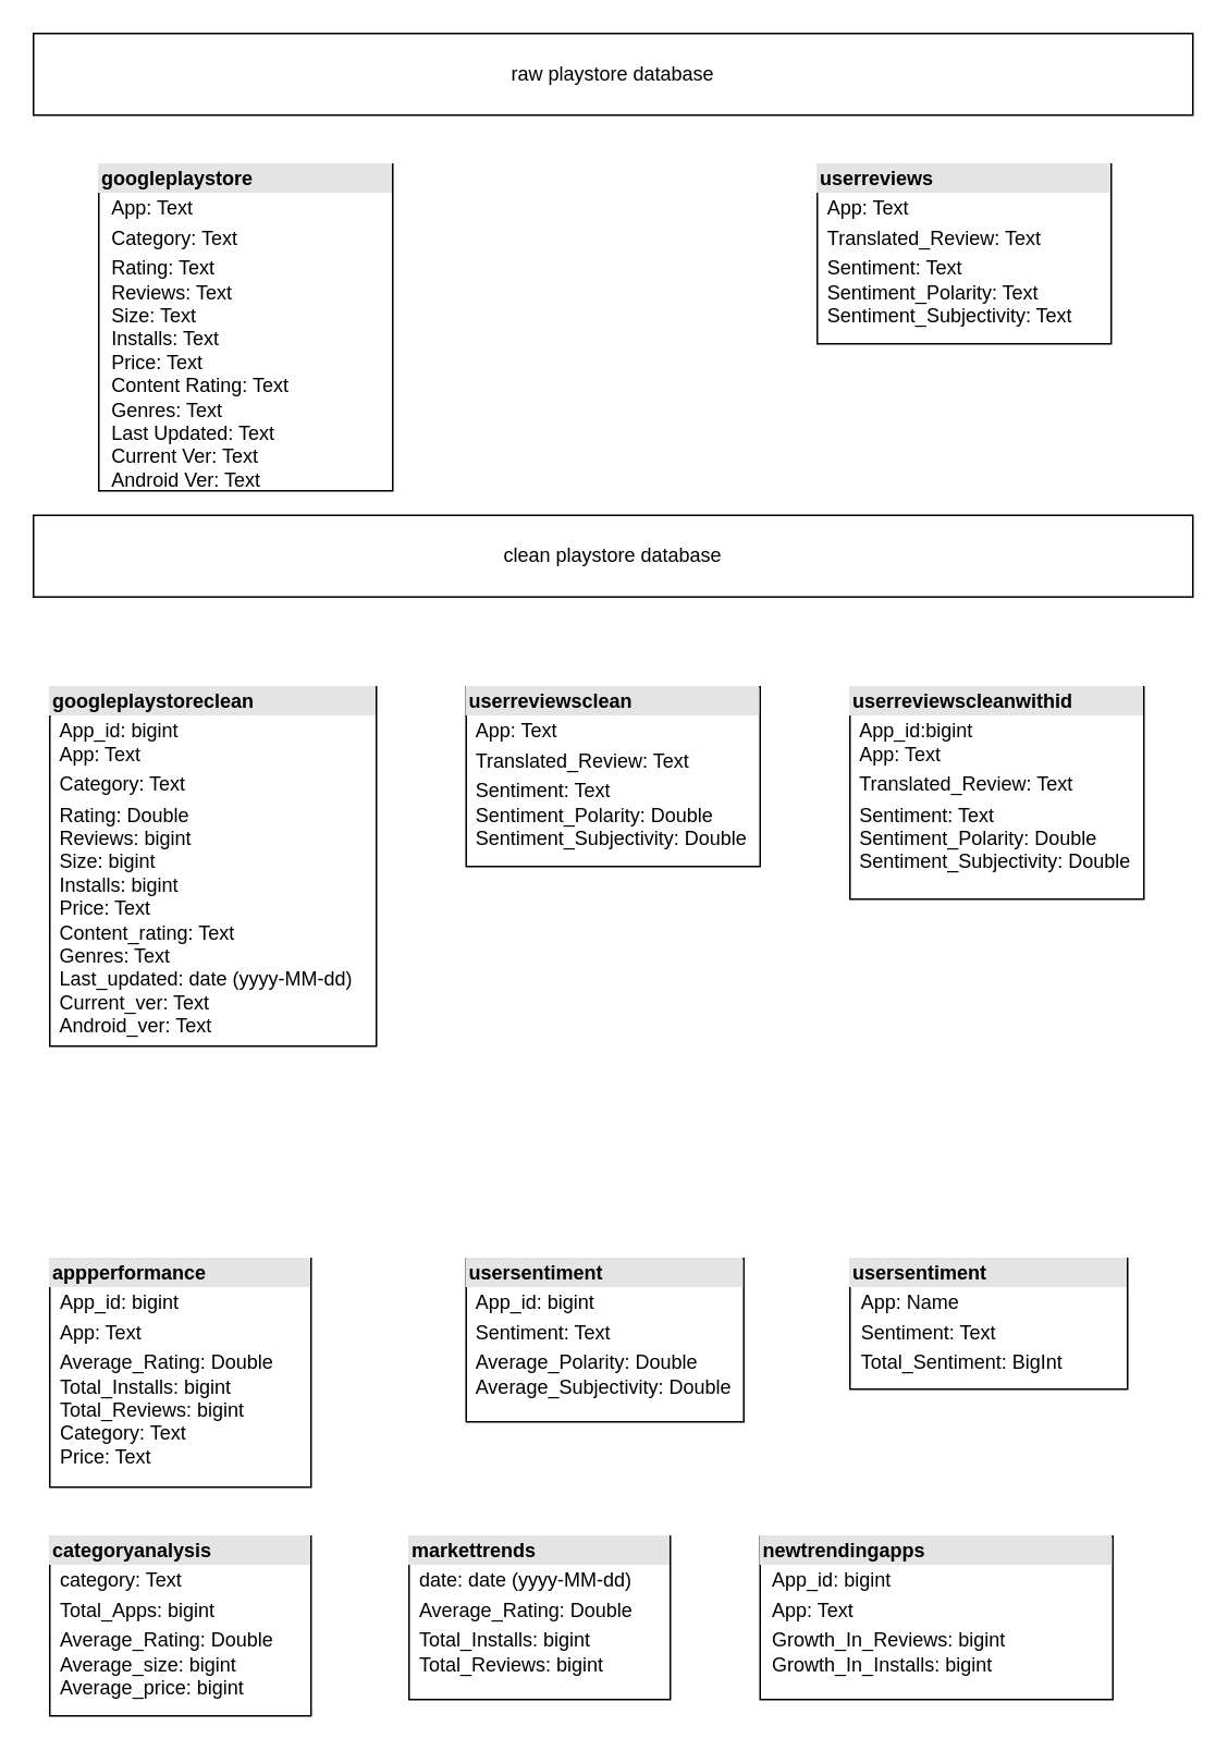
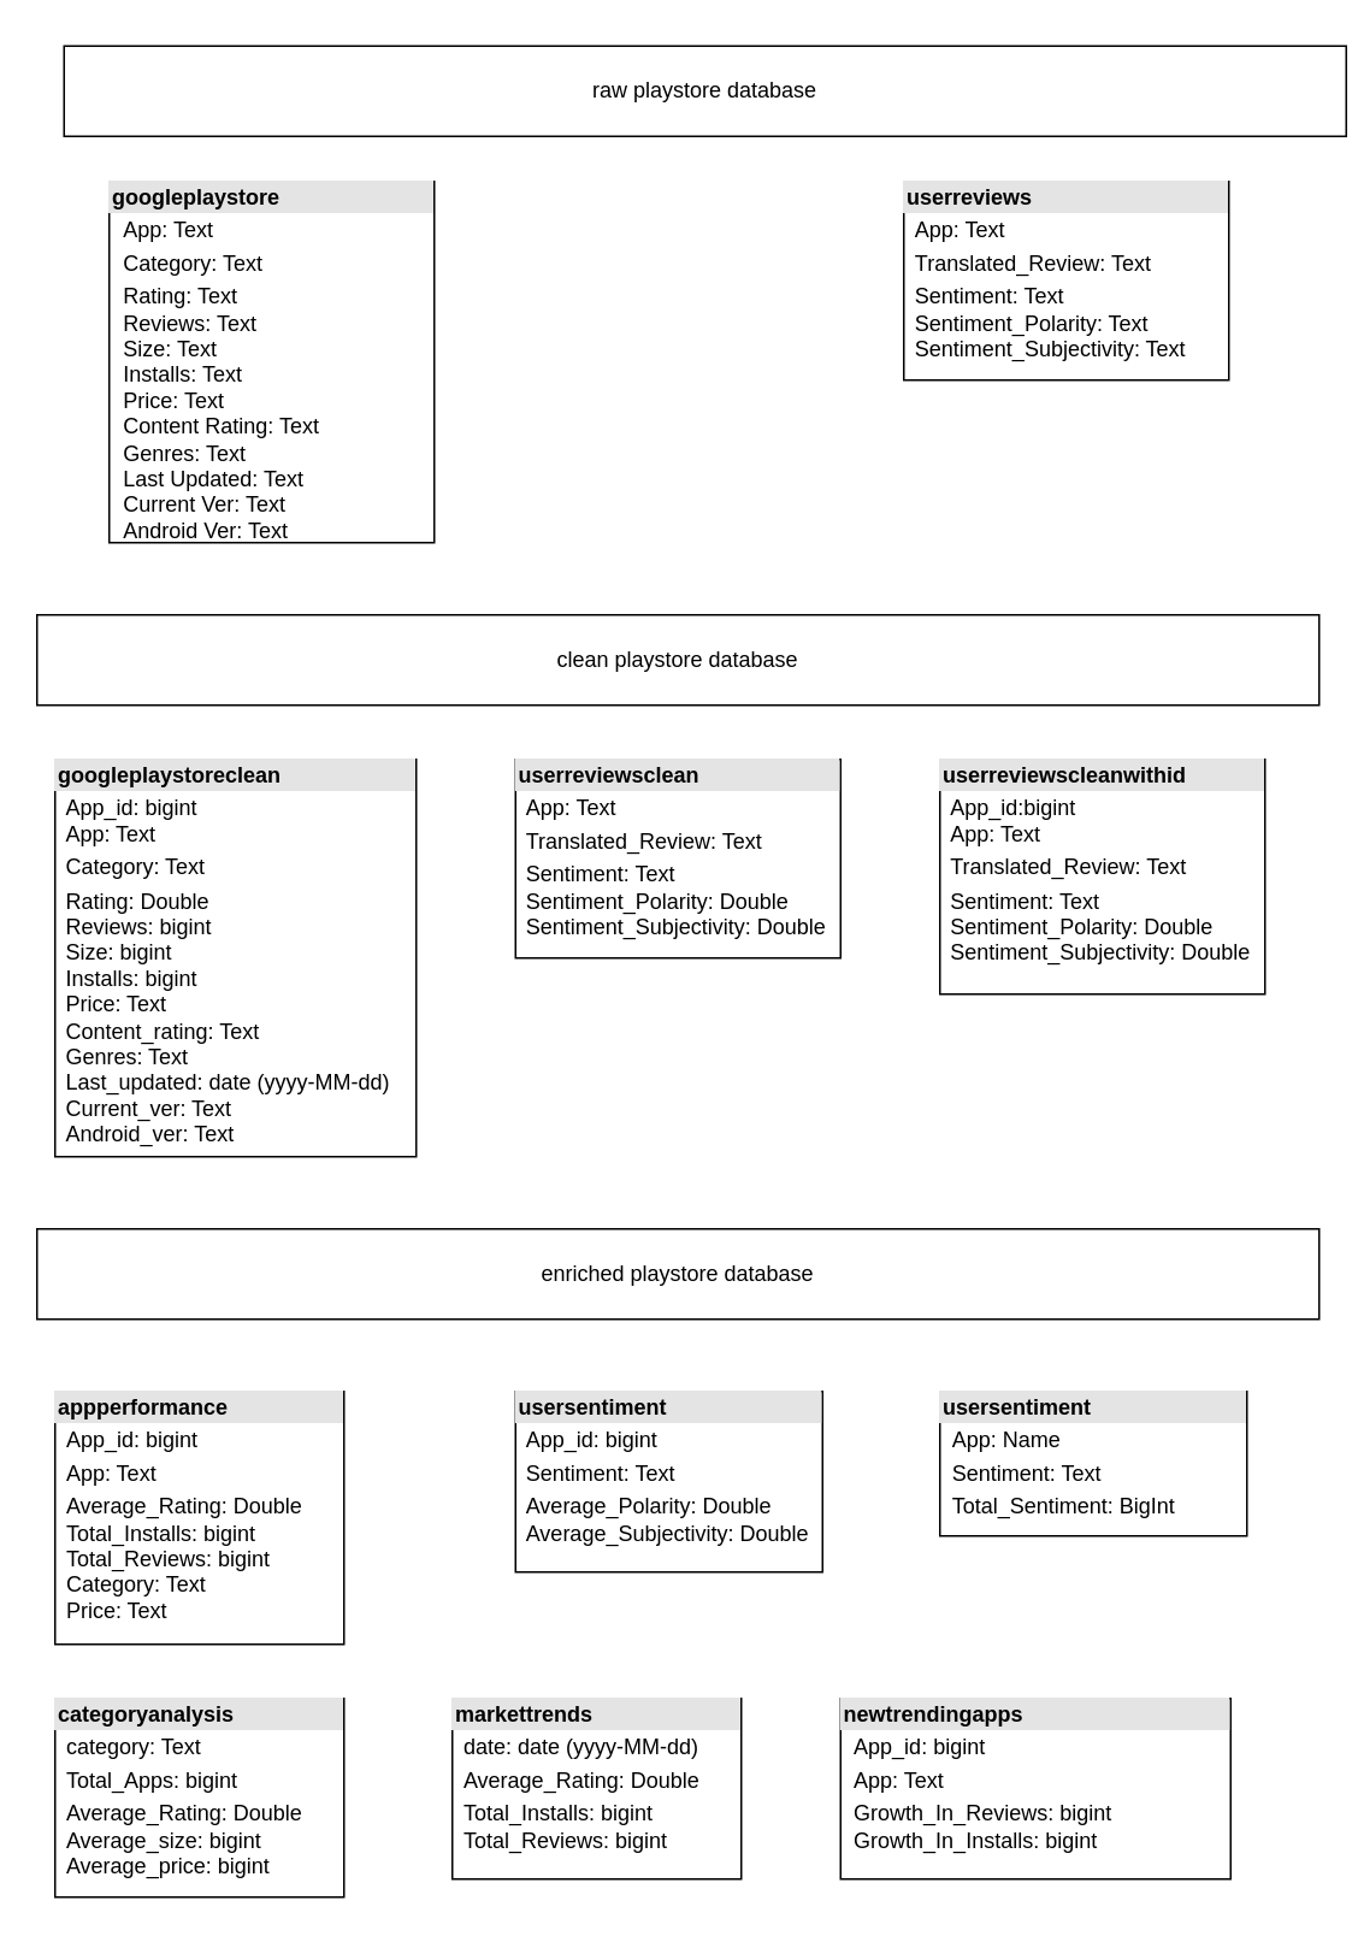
  <mxCell id="0" />
  <mxCell id="1" parent="0" />
  <mxCell id="2" value="&lt;div style=&quot;box-sizing:border-box;width:100%;background:#e4e4e4;padding:2px;&quot;&gt;&lt;b&gt;googleplaystore&lt;/b&gt;&lt;/div&gt;&lt;table style=&quot;width:100%;font-size:1em;&quot; cellpadding=&quot;2&quot; cellspacing=&quot;0&quot;&gt;&lt;tbody&gt;&lt;tr&gt;&lt;td&gt;&lt;br&gt;&lt;/td&gt;&lt;td&gt;App: Text&lt;/td&gt;&lt;/tr&gt;&lt;tr&gt;&lt;td&gt;&lt;br&gt;&lt;/td&gt;&lt;td&gt;Category: Text&lt;/td&gt;&lt;/tr&gt;&lt;tr&gt;&lt;td&gt;&lt;/td&gt;&lt;td&gt;Rating: Text&lt;br&gt;Reviews: Text&lt;br&gt;Size: Text&lt;br&gt;Installs: Text&lt;br&gt;Price: Text&lt;br&gt;Content Rating: Text&lt;br&gt;Genres: Text&lt;br&gt;Last Updated: Text&lt;br&gt;Current Ver: Text&lt;br&gt;Android Ver: Text&lt;/td&gt;&lt;/tr&gt;&lt;/tbody&gt;&lt;/table&gt;" style="verticalAlign=top;align=left;overflow=fill;html=1;whiteSpace=wrap;" parent="1" vertex="1"><mxGeometry x="60" y="100" width="180" height="200" as="geometry" /></mxCell>
- <mxCell id="3" value="raw playstore database" style="html=1;whiteSpace=wrap;" parent="1" vertex="1"><mxGeometry x="20" y="20" width="710" height="50" as="geometry" /></mxCell>
+ <mxCell id="3" value="raw playstore database" style="html=1;whiteSpace=wrap;" parent="1" vertex="1"><mxGeometry x="35" y="25" width="710" height="50" as="geometry" /></mxCell>
  <mxCell id="4" value="&lt;div style=&quot;box-sizing:border-box;width:100%;background:#e4e4e4;padding:2px;&quot;&gt;&lt;b&gt;userreviews&lt;/b&gt;&lt;/div&gt;&lt;table style=&quot;width:100%;font-size:1em;&quot; cellpadding=&quot;2&quot; cellspacing=&quot;0&quot;&gt;&lt;tbody&gt;&lt;tr&gt;&lt;td&gt;&lt;br&gt;&lt;/td&gt;&lt;td&gt;App: Text&lt;/td&gt;&lt;/tr&gt;&lt;tr&gt;&lt;td&gt;&lt;br&gt;&lt;/td&gt;&lt;td&gt;Translated_Review: Text&lt;/td&gt;&lt;/tr&gt;&lt;tr&gt;&lt;td&gt;&lt;/td&gt;&lt;td&gt;Sentiment: Text&lt;br&gt;Sentiment_Polarity: Text&lt;br&gt;Sentiment_Subjectivity: Text&lt;/td&gt;&lt;/tr&gt;&lt;/tbody&gt;&lt;/table&gt;" style="verticalAlign=top;align=left;overflow=fill;html=1;whiteSpace=wrap;" parent="1" vertex="1"><mxGeometry x="500" y="100" width="180" height="110" as="geometry" /></mxCell>
- <mxCell id="5" value="clean playstore database" style="html=1;whiteSpace=wrap;" parent="1" vertex="1"><mxGeometry x="20" y="315" width="710" height="50" as="geometry" /></mxCell>
+ <mxCell id="5" value="clean playstore database" style="html=1;whiteSpace=wrap;" parent="1" vertex="1"><mxGeometry x="20" y="340" width="710" height="50" as="geometry" /></mxCell>
  <mxCell id="6" value="&lt;div style=&quot;box-sizing:border-box;width:100%;background:#e4e4e4;padding:2px;&quot;&gt;&lt;b&gt;googleplaystoreclean&lt;/b&gt;&lt;/div&gt;&lt;table style=&quot;width:100%;font-size:1em;&quot; cellpadding=&quot;2&quot; cellspacing=&quot;0&quot;&gt;&lt;tbody&gt;&lt;tr&gt;&lt;td&gt;&lt;br&gt;&lt;/td&gt;&lt;td&gt;App_id: bigint&lt;br&gt;App: Text&lt;/td&gt;&lt;/tr&gt;&lt;tr&gt;&lt;td&gt;&lt;br&gt;&lt;/td&gt;&lt;td&gt;Category: Text&lt;/td&gt;&lt;/tr&gt;&lt;tr&gt;&lt;td&gt;&lt;/td&gt;&lt;td&gt;Rating: Double&lt;br&gt;Reviews: bigint&lt;br&gt;Size: bigint&lt;br&gt;Installs: bigint&lt;br&gt;Price: Text&lt;br&gt;Content_rating: Text&lt;br&gt;Genres: Text&lt;br&gt;Last_updated: date (yyyy-MM-dd)&lt;br&gt;Current_ver: Text&lt;br&gt;Android_ver: Text&lt;/td&gt;&lt;/tr&gt;&lt;/tbody&gt;&lt;/table&gt;" style="verticalAlign=top;align=left;overflow=fill;html=1;whiteSpace=wrap;" parent="1" vertex="1"><mxGeometry x="30" y="420" width="200" height="220" as="geometry" /></mxCell>
  <mxCell id="7" value="&lt;div style=&quot;box-sizing:border-box;width:100%;background:#e4e4e4;padding:2px;&quot;&gt;&lt;b&gt;userreviewsclean&lt;/b&gt;&lt;/div&gt;&lt;table style=&quot;width:100%;font-size:1em;&quot; cellpadding=&quot;2&quot; cellspacing=&quot;0&quot;&gt;&lt;tbody&gt;&lt;tr&gt;&lt;td&gt;&lt;br&gt;&lt;/td&gt;&lt;td&gt;App: Text&lt;/td&gt;&lt;/tr&gt;&lt;tr&gt;&lt;td&gt;&lt;br&gt;&lt;/td&gt;&lt;td&gt;Translated_Review: Text&lt;/td&gt;&lt;/tr&gt;&lt;tr&gt;&lt;td&gt;&lt;/td&gt;&lt;td&gt;Sentiment: Text&lt;br&gt;Sentiment_Polarity: Double&lt;br&gt;Sentiment_Subjectivity: Double&lt;/td&gt;&lt;/tr&gt;&lt;/tbody&gt;&lt;/table&gt;" style="verticalAlign=top;align=left;overflow=fill;html=1;whiteSpace=wrap;" parent="1" vertex="1"><mxGeometry x="285" y="420" width="180" height="110" as="geometry" /></mxCell>
  <mxCell id="8" value="&lt;div style=&quot;box-sizing:border-box;width:100%;background:#e4e4e4;padding:2px;&quot;&gt;&lt;b&gt;userreviewscleanwithid&lt;/b&gt;&lt;/div&gt;&lt;table style=&quot;width:100%;font-size:1em;&quot; cellpadding=&quot;2&quot; cellspacing=&quot;0&quot;&gt;&lt;tbody&gt;&lt;tr&gt;&lt;td&gt;&lt;br&gt;&lt;/td&gt;&lt;td&gt;App_id:bigint&lt;br&gt;App: Text&lt;/td&gt;&lt;/tr&gt;&lt;tr&gt;&lt;td&gt;&lt;br&gt;&lt;/td&gt;&lt;td&gt;Translated_Review: Text&lt;/td&gt;&lt;/tr&gt;&lt;tr&gt;&lt;td&gt;&lt;/td&gt;&lt;td&gt;Sentiment: Text&lt;br&gt;Sentiment_Polarity: Double&lt;br&gt;Sentiment_Subjectivity: Double&lt;/td&gt;&lt;/tr&gt;&lt;/tbody&gt;&lt;/table&gt;" style="verticalAlign=top;align=left;overflow=fill;html=1;whiteSpace=wrap;" parent="1" vertex="1"><mxGeometry x="520" y="420" width="180" height="130" as="geometry" /></mxCell>
+ <mxCell id="9" value="enriched playstore database" style="html=1;whiteSpace=wrap;" parent="1" vertex="1"><mxGeometry x="20" y="680" width="710" height="50" as="geometry" /></mxCell>
  <mxCell id="10" value="&lt;div style=&quot;box-sizing:border-box;width:100%;background:#e4e4e4;padding:2px;&quot;&gt;&lt;b&gt;appperformance&lt;/b&gt;&lt;/div&gt;&lt;table style=&quot;width:100%;font-size:1em;&quot; cellpadding=&quot;2&quot; cellspacing=&quot;0&quot;&gt;&lt;tbody&gt;&lt;tr&gt;&lt;td&gt;&lt;br&gt;&lt;/td&gt;&lt;td&gt;App_id: bigint&lt;/td&gt;&lt;/tr&gt;&lt;tr&gt;&lt;td&gt;&lt;br&gt;&lt;/td&gt;&lt;td&gt;App: Text&lt;/td&gt;&lt;/tr&gt;&lt;tr&gt;&lt;td&gt;&lt;/td&gt;&lt;td&gt;Average_Rating: Double&lt;br&gt;Total_Installs: bigint&lt;br&gt;Total_Reviews: bigint&lt;br&gt;Category: Text&lt;br&gt;Price: Text&lt;/td&gt;&lt;/tr&gt;&lt;/tbody&gt;&lt;/table&gt;" style="verticalAlign=top;align=left;overflow=fill;html=1;whiteSpace=wrap;" parent="1" vertex="1"><mxGeometry x="30" y="770" width="160" height="140" as="geometry" /></mxCell>
  <mxCell id="11" value="&lt;div style=&quot;box-sizing:border-box;width:100%;background:#e4e4e4;padding:2px;&quot;&gt;&lt;b&gt;usersentiment&lt;/b&gt;&lt;/div&gt;&lt;table style=&quot;width:100%;font-size:1em;&quot; cellpadding=&quot;2&quot; cellspacing=&quot;0&quot;&gt;&lt;tbody&gt;&lt;tr&gt;&lt;td&gt;&lt;br&gt;&lt;/td&gt;&lt;td&gt;App_id: bigint&lt;/td&gt;&lt;/tr&gt;&lt;tr&gt;&lt;td&gt;&lt;br&gt;&lt;/td&gt;&lt;td&gt;Sentiment: Text&lt;/td&gt;&lt;/tr&gt;&lt;tr&gt;&lt;td&gt;&lt;/td&gt;&lt;td&gt;Average_Polarity: Double&lt;br&gt;Average_Subjectivity: Double&lt;/td&gt;&lt;/tr&gt;&lt;/tbody&gt;&lt;/table&gt;" style="verticalAlign=top;align=left;overflow=fill;html=1;whiteSpace=wrap;" parent="1" vertex="1"><mxGeometry x="285" y="770" width="170" height="100" as="geometry" /></mxCell>
  <mxCell id="12" value="&lt;div style=&quot;box-sizing:border-box;width:100%;background:#e4e4e4;padding:2px;&quot;&gt;&lt;b&gt;categoryanalysis&lt;/b&gt;&lt;/div&gt;&lt;table style=&quot;width:100%;font-size:1em;&quot; cellpadding=&quot;2&quot; cellspacing=&quot;0&quot;&gt;&lt;tbody&gt;&lt;tr&gt;&lt;td&gt;&lt;br&gt;&lt;/td&gt;&lt;td&gt;category: Text&lt;/td&gt;&lt;/tr&gt;&lt;tr&gt;&lt;td&gt;&lt;br&gt;&lt;/td&gt;&lt;td&gt;Total_Apps: bigint&lt;/td&gt;&lt;/tr&gt;&lt;tr&gt;&lt;td&gt;&lt;/td&gt;&lt;td&gt;Average_Rating: Double&lt;br&gt;Average_size: bigint&lt;br&gt;Average_price: bigint&lt;br&gt;&lt;/td&gt;&lt;/tr&gt;&lt;/tbody&gt;&lt;/table&gt;" style="verticalAlign=top;align=left;overflow=fill;html=1;whiteSpace=wrap;" parent="1" vertex="1"><mxGeometry x="30" y="940" width="160" height="110" as="geometry" /></mxCell>
  <mxCell id="13" value="&lt;div style=&quot;box-sizing:border-box;width:100%;background:#e4e4e4;padding:2px;&quot;&gt;&lt;b&gt;markettrends&lt;/b&gt;&lt;/div&gt;&lt;table style=&quot;width:100%;font-size:1em;&quot; cellpadding=&quot;2&quot; cellspacing=&quot;0&quot;&gt;&lt;tbody&gt;&lt;tr&gt;&lt;td&gt;&lt;br&gt;&lt;/td&gt;&lt;td&gt;date: date (yyyy-MM-dd)&lt;/td&gt;&lt;/tr&gt;&lt;tr&gt;&lt;td&gt;&lt;br&gt;&lt;/td&gt;&lt;td&gt;Average_Rating: Double&lt;br&gt;&lt;/td&gt;&lt;/tr&gt;&lt;tr&gt;&lt;td&gt;&lt;/td&gt;&lt;td&gt;Total_Installs: bigint&lt;br style=&quot;border-color: var(--border-color);&quot;&gt;Total_Reviews: bigint&lt;br&gt;&lt;/td&gt;&lt;/tr&gt;&lt;/tbody&gt;&lt;/table&gt;" style="verticalAlign=top;align=left;overflow=fill;html=1;whiteSpace=wrap;" parent="1" vertex="1"><mxGeometry x="250" y="940" width="160" height="100" as="geometry" /></mxCell>
  <mxCell id="14" value="&lt;div style=&quot;box-sizing:border-box;width:100%;background:#e4e4e4;padding:2px;&quot;&gt;&lt;b&gt;newtrendingapps&lt;/b&gt;&lt;/div&gt;&lt;table style=&quot;width:100%;font-size:1em;&quot; cellpadding=&quot;2&quot; cellspacing=&quot;0&quot;&gt;&lt;tbody&gt;&lt;tr&gt;&lt;td&gt;&lt;br&gt;&lt;/td&gt;&lt;td&gt;App_id: bigint&lt;/td&gt;&lt;/tr&gt;&lt;tr&gt;&lt;td&gt;&lt;br&gt;&lt;/td&gt;&lt;td&gt;App: Text&lt;/td&gt;&lt;/tr&gt;&lt;tr&gt;&lt;td&gt;&lt;/td&gt;&lt;td&gt;Growth_In_Reviews: bigint&lt;br&gt;Growth_In_Installs: bigint&lt;br&gt;&lt;/td&gt;&lt;/tr&gt;&lt;/tbody&gt;&lt;/table&gt;" style="verticalAlign=top;align=left;overflow=fill;html=1;whiteSpace=wrap;" parent="1" vertex="1"><mxGeometry x="465" y="940" width="216" height="100" as="geometry" /></mxCell>
  <mxCell id="15" value="&lt;div style=&quot;box-sizing:border-box;width:100%;background:#e4e4e4;padding:2px;&quot;&gt;&lt;b&gt;usersentiment&lt;/b&gt;&lt;/div&gt;&lt;table style=&quot;width:100%;font-size:1em;&quot; cellpadding=&quot;2&quot; cellspacing=&quot;0&quot;&gt;&lt;tbody&gt;&lt;tr&gt;&lt;td&gt;&lt;br&gt;&lt;/td&gt;&lt;td&gt;App: Name&lt;/td&gt;&lt;/tr&gt;&lt;tr&gt;&lt;td&gt;&lt;br&gt;&lt;/td&gt;&lt;td&gt;Sentiment: Text&lt;/td&gt;&lt;/tr&gt;&lt;tr&gt;&lt;td&gt;&lt;/td&gt;&lt;td&gt;Total_Sentiment: BigInt&lt;br&gt;&lt;/td&gt;&lt;/tr&gt;&lt;/tbody&gt;&lt;/table&gt;" style="verticalAlign=top;align=left;overflow=fill;html=1;whiteSpace=wrap;" vertex="1" parent="1"><mxGeometry x="520" y="770" width="170" height="80" as="geometry" /></mxCell>
